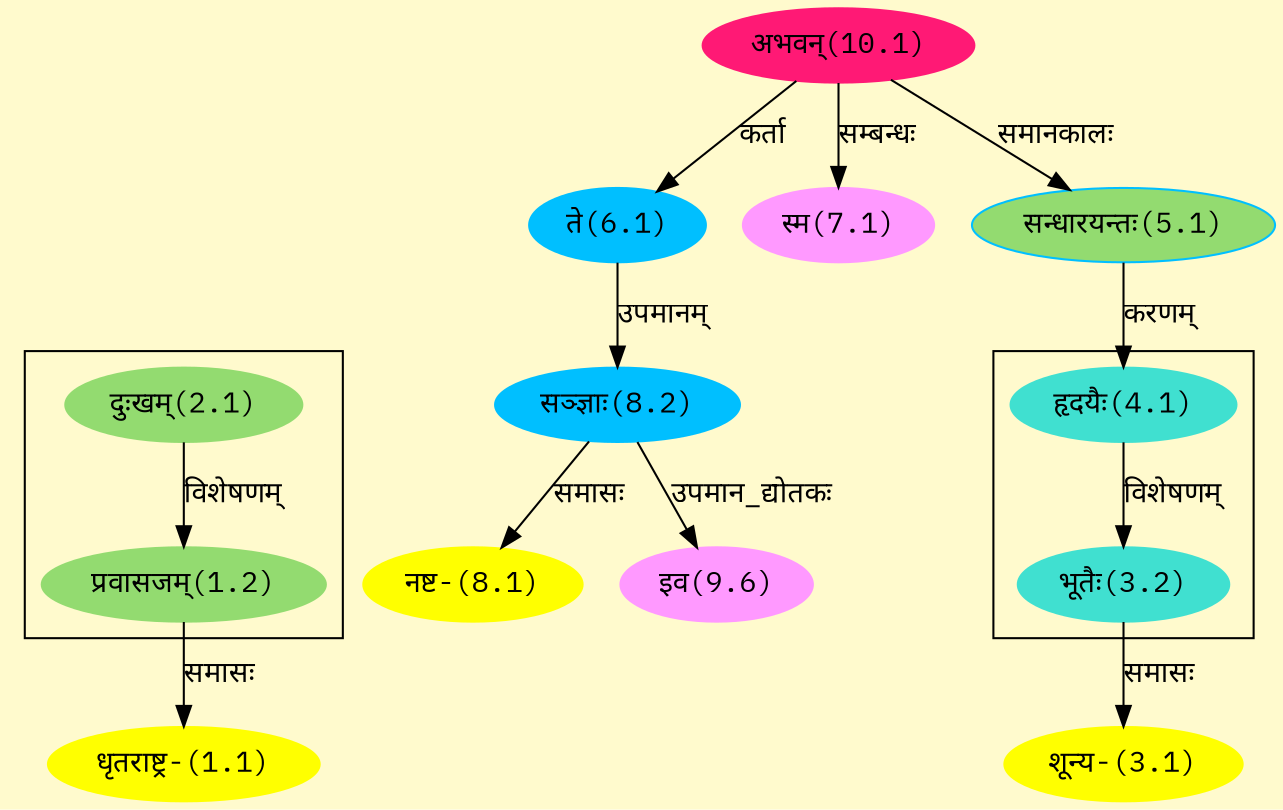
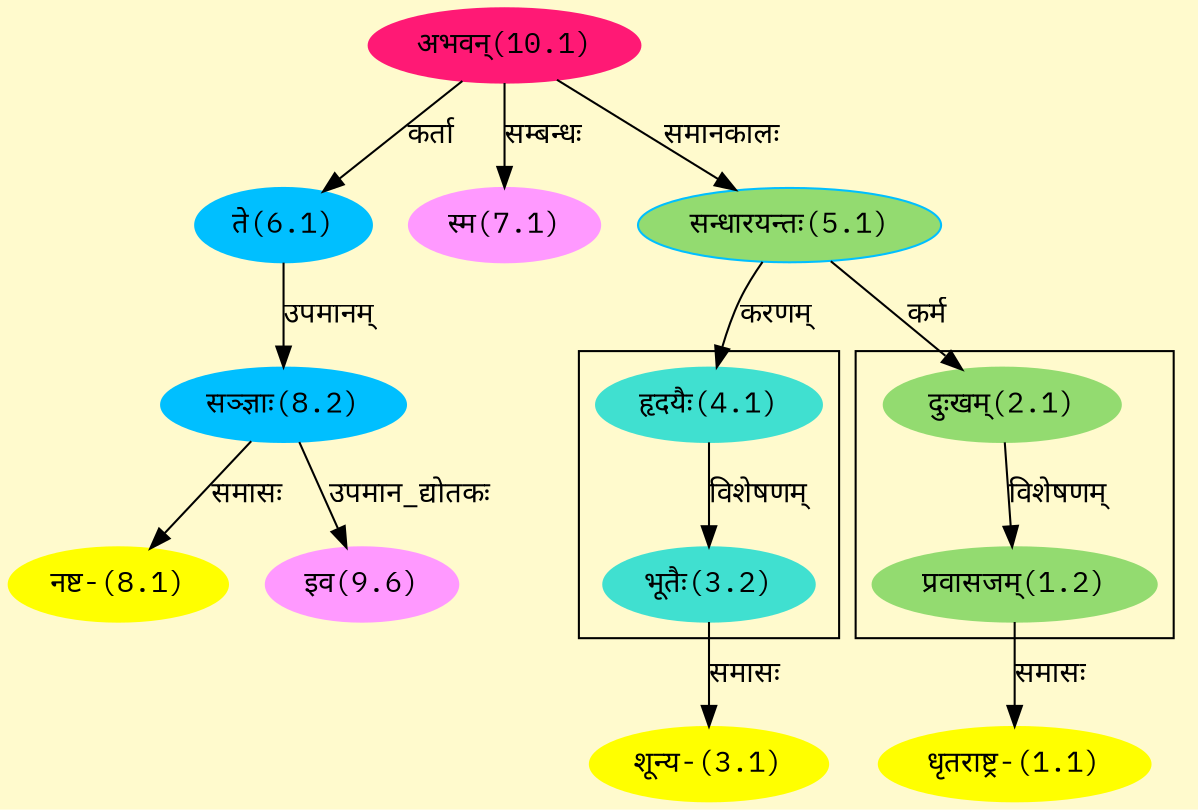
  digraph {
    bgcolor=lemonchiffon1
    compound=true
    fontname="IBM Plex Mono"
    rankdir=BT
    node [color="#00BFFF" fontname="IBM Plex Mono" style=filled]
    edge [dir=back fontname="IBM Plex Mono"]
    n1 [color="#93DB70" label="प्रवासजम्(1.2)"]
    n2 [color="#93DB70" label="दुःखम्(2.1)"]
    n3 [color="#40E0D0" label="भूतैः(3.2)"]
    n4 [color="#40E0D0" label="हृदयैः(4.1)"]
    n5 [fillcolor="#93DB70" label="सन्धारयन्तः(5.1)"]
    n6 [color="#FF1975" label="अभवन्(10.1)"]
    n7 [color="#FFFF00" label="धृतराष्ट्र-(1.1)"]
    n8 [color="#FFFF00" label="शून्य-(3.1)"]
    n9 [label="ते(6.1)"]
    n10 [color="#FF99FF" label="स्म(7.1)"]
    n11 [color="#FFFF00" label="नष्ट-(8.1)"]
    n12 [label="सञ्ज्ञाः(8.2)"]
    n13 [color="#FF99FF" label="इव(9.6)"]
    subgraph cluster_1 {
      n1
      n2
    }
    subgraph cluster_2 {
      n3
      n4
    }
    n1 -> n2 [label="विशेषणम्"]
+   n2 -> n5 [label="कर्म"]
    n3 -> n4 [label="विशेषणम्"]
    n4 -> n5 [label="करणम्"]
    n5 -> n6 [label="समानकालः"]
    n7 -> n1 [label="समासः"]
    n8 -> n3 [label="समासः"]
    n9 -> n6 [label="कर्ता"]
    n10 -> n6 [label="सम्बन्धः"]
    n11 -> n12 [label="समासः"]
    n12 -> n9 [label="उपमानम्"]
    n13 -> n12 [label="उपमान_द्योतकः"]
  }
